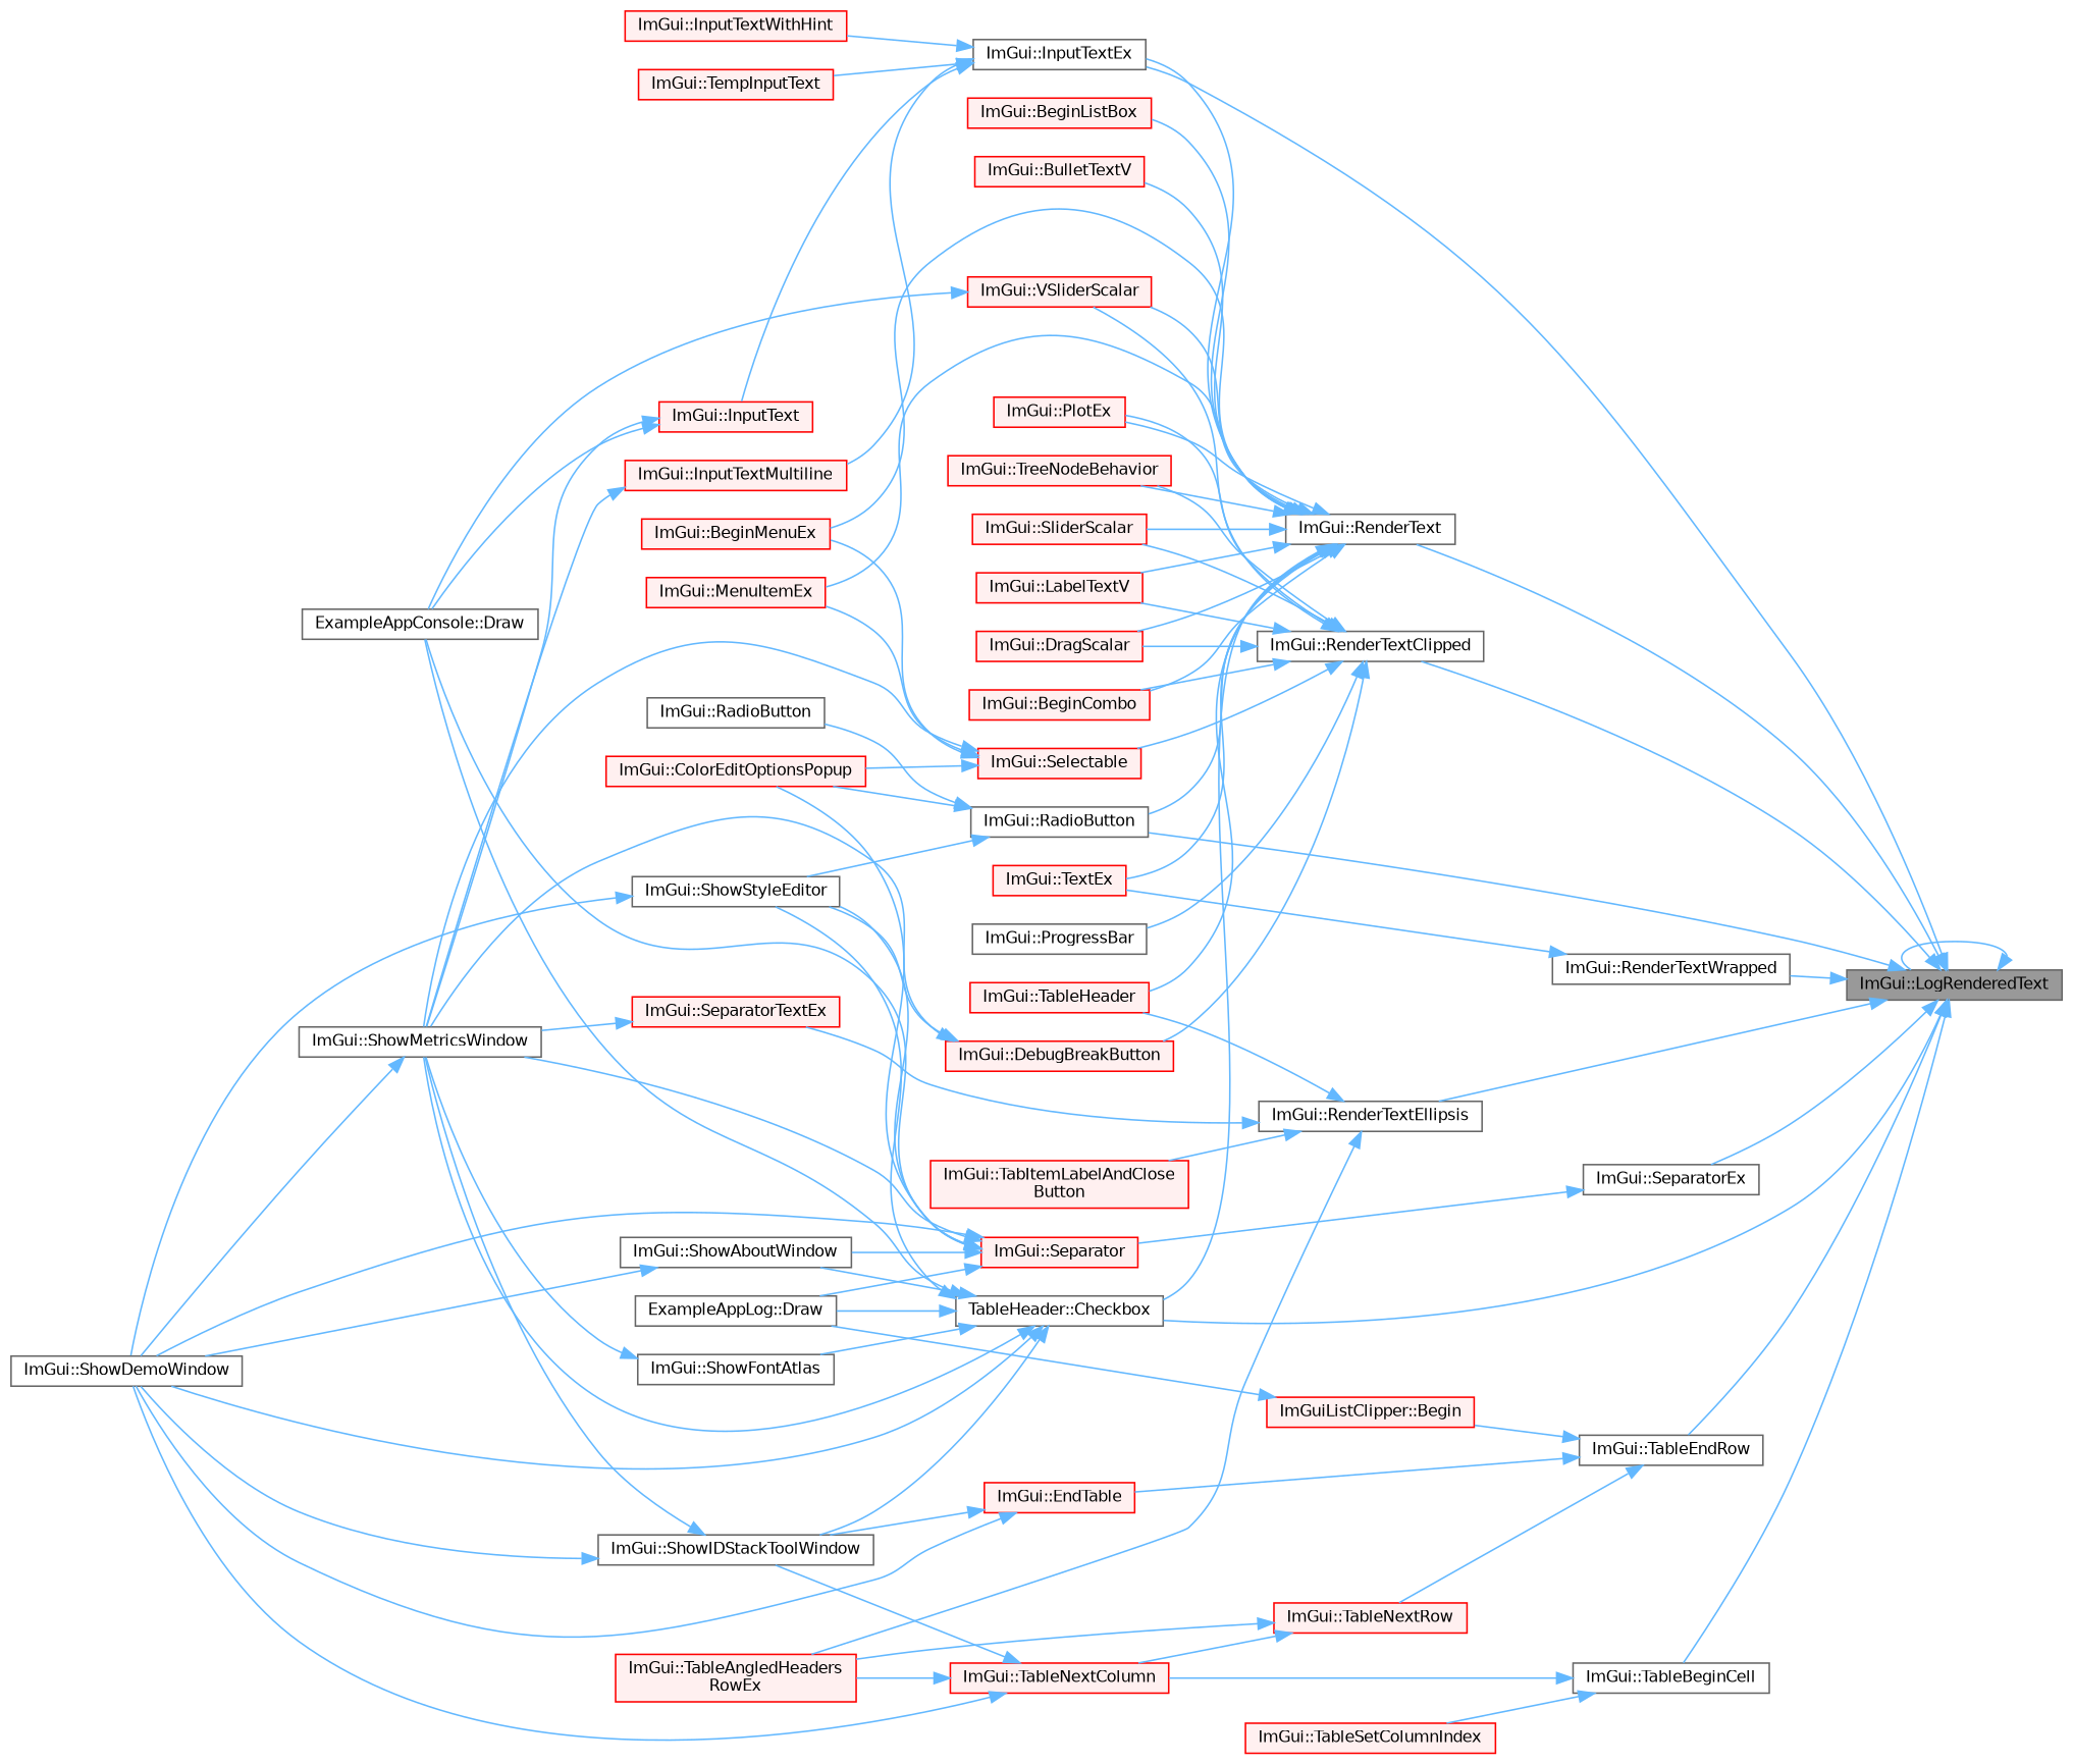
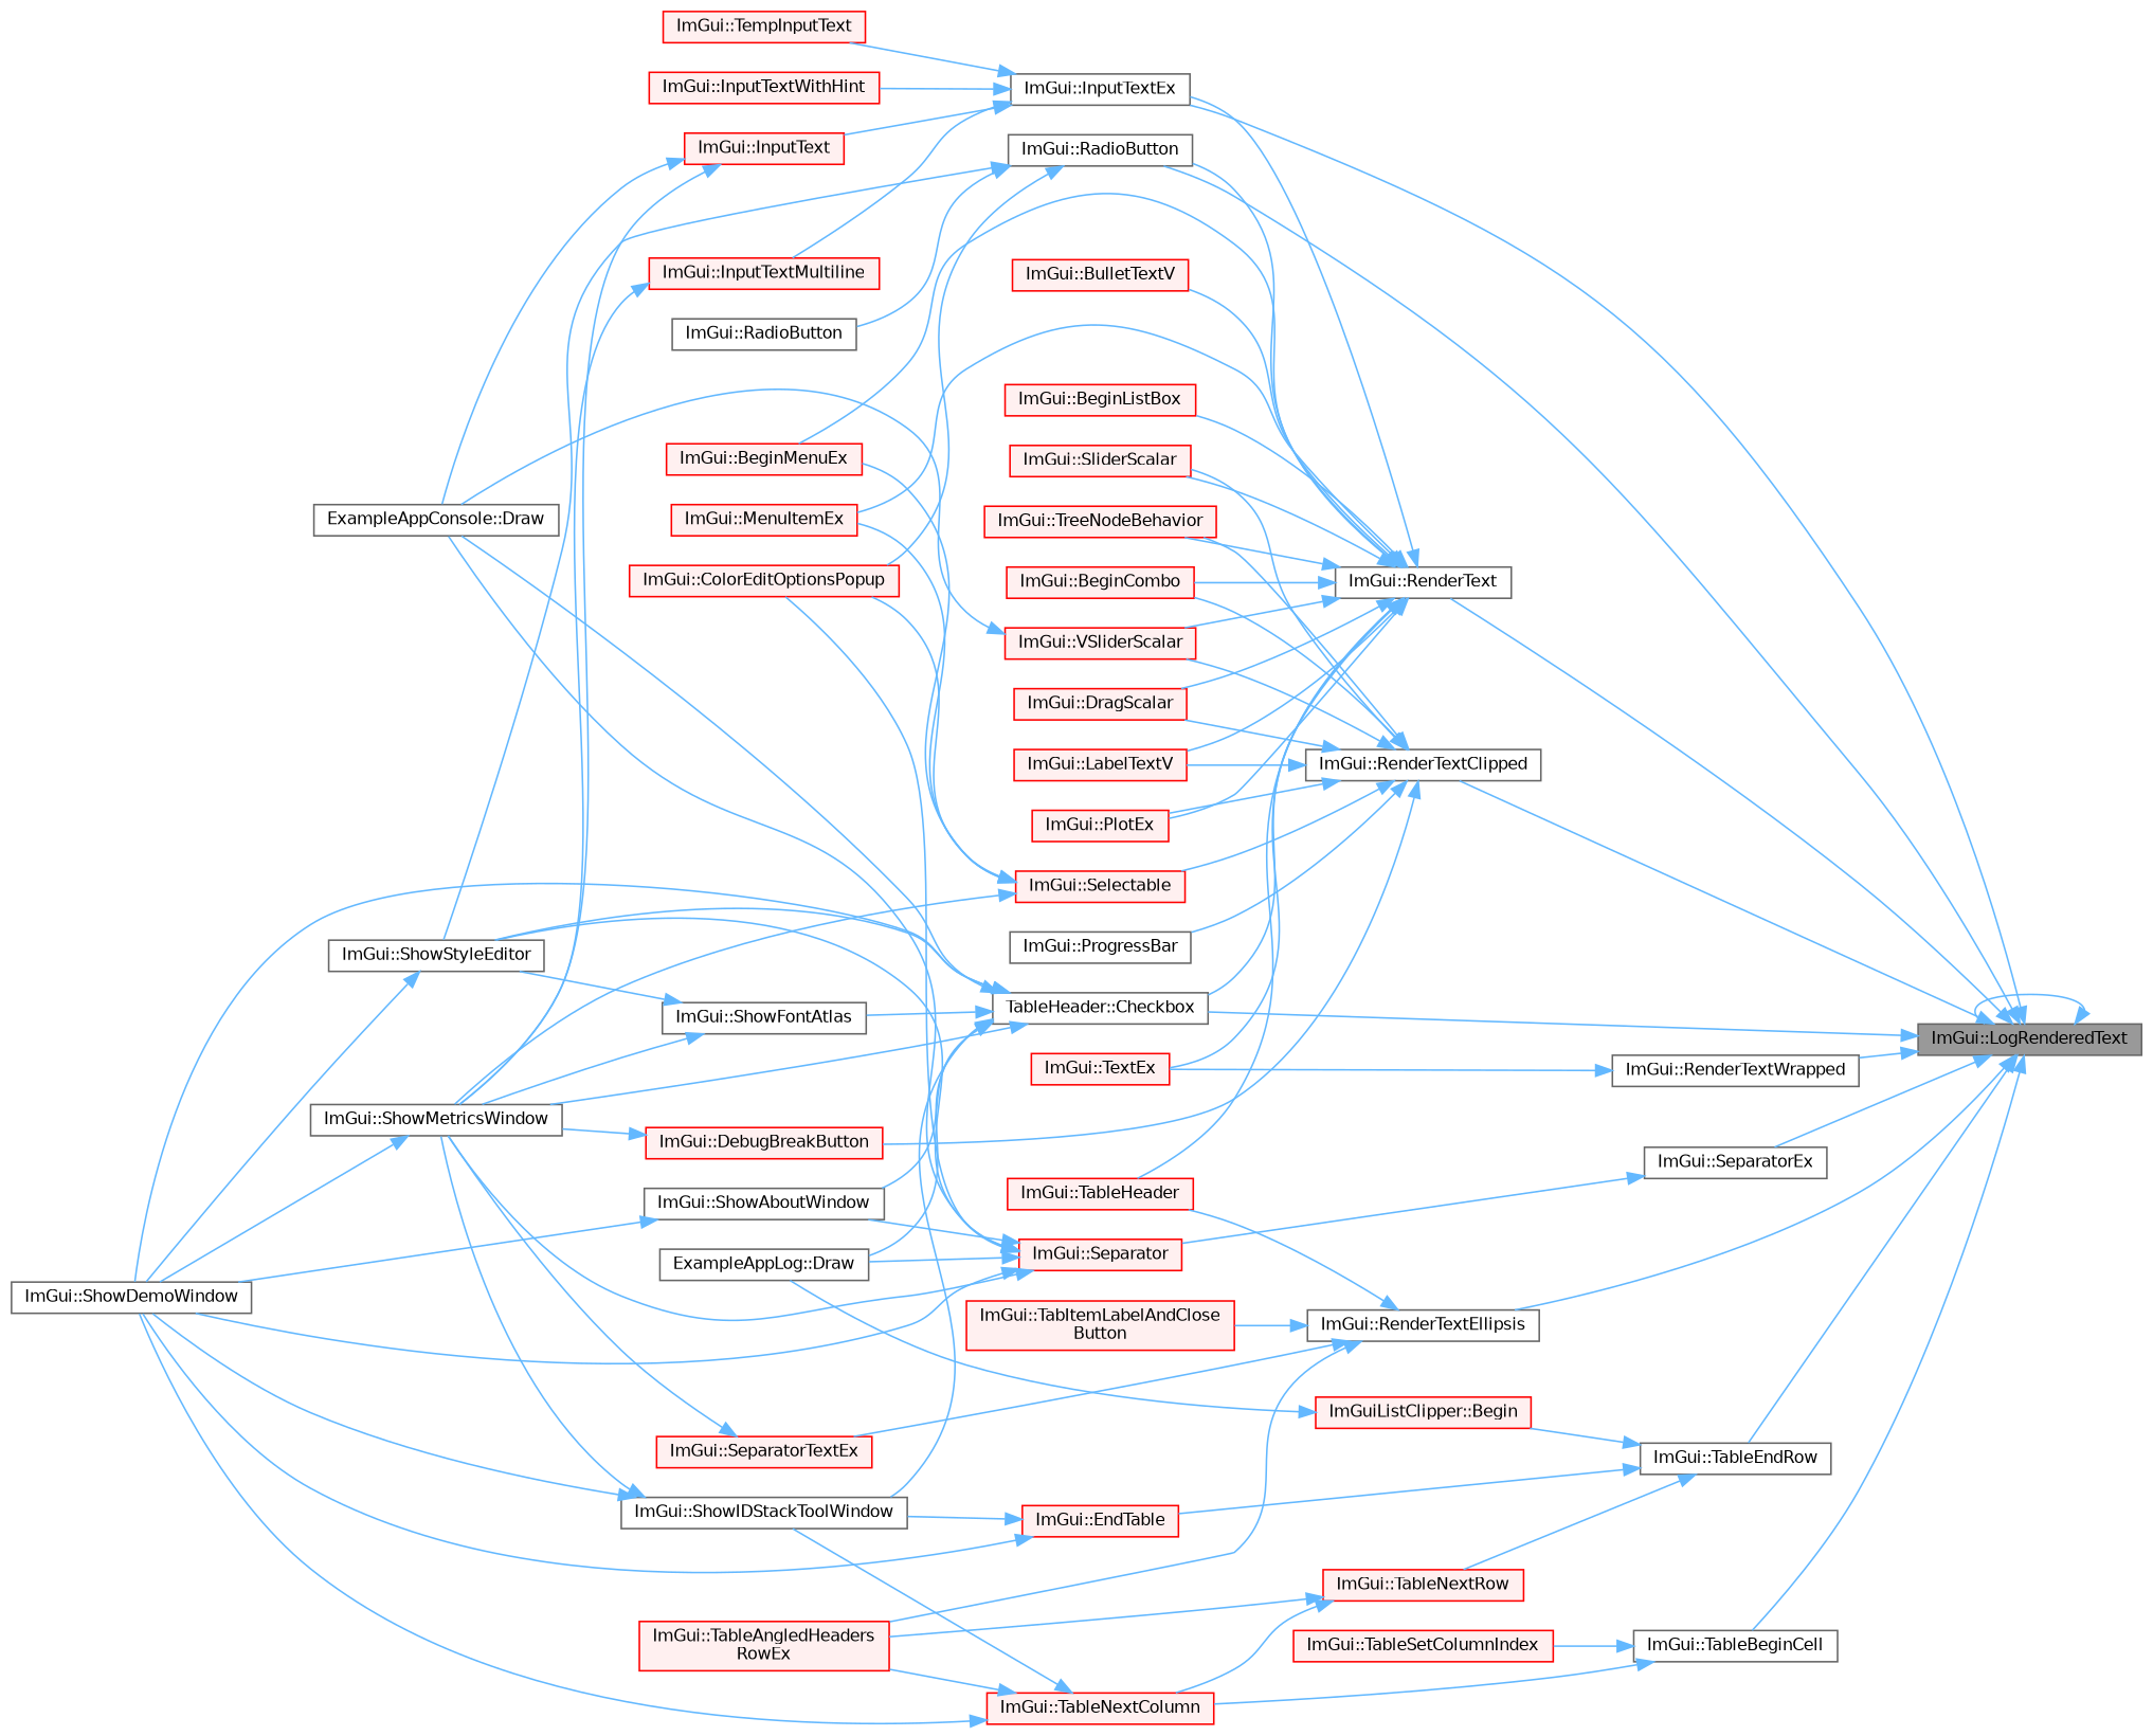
  digraph {
    rankdir=RL
    node [color=red fillcolor="#FFF0F0" fontname=Helvetica fontsize=10 shape=box style=filled]
    edge [color=steelblue1 dir=back fontname=Helvetica fontsize=10 labelfontname=Helvetica labelfontsize=10 style=solid]
    n1 [color=gray40 fillcolor=grey60 fontcolor=black height=0.2 label="ImGui::LogRenderedText" width=0.4]
    n2 [color=grey40 fillcolor=white height=0.2 label="TableHeader::Checkbox" width=0.4]
    n3 [color=grey40 fillcolor=white height=0.2 label="ImGui::InputTextEx" width=0.4]
    n4 [color=grey40 fillcolor=white height=0.2 label="ImGui::RadioButton" width=0.4]
    n5 [color=grey40 fillcolor=white height=0.2 label="ImGui::RenderText" width=0.4]
    n6 [color=grey40 fillcolor=white height=0.2 label="ImGui::RenderTextClipped" width=0.4]
    n7 [color=grey40 fillcolor=white height=0.2 label="ImGui::RenderTextEllipsis" width=0.4]
    n8 [color=grey40 fillcolor=white height=0.2 label="ImGui::RenderTextWrapped" width=0.4]
    n9 [color=grey40 fillcolor=white height=0.2 label="ImGui::SeparatorEx" width=0.4]
    n10 [color=grey40 fillcolor=white height=0.2 label="ImGui::TableBeginCell" width=0.4]
    n11 [color=grey40 fillcolor=white height=0.2 label="ImGui::TableEndRow" width=0.4]
    n12 [color=grey40 fillcolor=white height=0.2 label="ExampleAppConsole::Draw" width=0.4]
    n13 [color=grey40 fillcolor=white height=0.2 label="ExampleAppLog::Draw" width=0.4]
    n14 [color=grey40 fillcolor=white height=0.2 label="ImGui::ShowAboutWindow" width=0.4]
    n15 [color=grey40 fillcolor=white height=0.2 label="ImGui::ShowDemoWindow" width=0.4]
    n16 [color=grey40 fillcolor=white height=0.2 label="ImGui::ShowFontAtlas" width=0.4]
    n17 [color=grey40 fillcolor=white height=0.2 label="ImGui::ShowMetricsWindow" width=0.4]
    n18 [color=grey40 fillcolor=white height=0.2 label="ImGui::ShowStyleEditor" width=0.4]
    n19 [color=grey40 fillcolor=white height=0.2 label="ImGui::ShowIDStackToolWindow" width=0.4]
    n20 [height=0.2 label="ImGui::InputText" width=0.4]
    n21 [height=0.2 label="ImGui::InputTextMultiline" width=0.4]
    n22 [height=0.2 label="ImGui::InputTextWithHint" width=0.4]
    n23 [height=0.2 label="ImGui::TempInputText" width=0.4]
    n24 [height=0.2 label="ImGui::ColorEditOptionsPopup" width=0.4]
    n25 [color=grey40 fillcolor=white height=0.2 label="ImGui::RadioButton" width=0.4]
    n26 [height=0.2 label="ImGui::BeginCombo" width=0.4]
    n27 [height=0.2 label="ImGui::BeginListBox" width=0.4]
    n28 [height=0.2 label="ImGui::BeginMenuEx" width=0.4]
    n29 [height=0.2 label="ImGui::BulletTextV" width=0.4]
    n30 [height=0.2 label="ImGui::DragScalar" width=0.4]
    n31 [height=0.2 label="ImGui::LabelTextV" width=0.4]
    n32 [height=0.2 label="ImGui::MenuItemEx" width=0.4]
    n33 [height=0.2 label="ImGui::PlotEx" width=0.4]
    n34 [height=0.2 label="ImGui::SliderScalar" width=0.4]
    n35 [height=0.2 label="ImGui::TableHeader" width=0.4]
    n36 [height=0.2 label="ImGui::TextEx" width=0.4]
    n37 [height=0.2 label="ImGui::TreeNodeBehavior" width=0.4]
    n38 [height=0.2 label="ImGui::VSliderScalar" width=0.4]
    n39 [height=0.2 label="ImGui::DebugBreakButton" width=0.4]
    n40 [color=grey40 fillcolor=white height=0.2 label="ImGui::ProgressBar" width=0.4]
    n41 [height=0.2 label="ImGui::Selectable" width=0.4]
    n42 [height=0.2 label="ImGui::SeparatorTextEx" width=0.4]
    n43 [height=0.2 label="ImGui::TabItemLabelAndClose\lButton" width=0.4]
    n44 [height=0.2 label="ImGui::TableAngledHeaders\lRowEx" width=0.4]
    n45 [height=0.2 label="ImGui::Separator" width=0.4]
    n46 [height=0.2 label="ImGui::TableNextColumn" width=0.4]
    n47 [height=0.2 label="ImGui::TableSetColumnIndex" width=0.4]
    n48 [height=0.2 label="ImGuiListClipper::Begin" width=0.4]
    n49 [height=0.2 label="ImGui::EndTable" width=0.4]
    n50 [height=0.2 label="ImGui::TableNextRow" width=0.4]
    n1 -> n1
    n1 -> n2
    n1 -> n3
    n1 -> n4
    n1 -> n5
    n1 -> n6
    n1 -> n7
    n1 -> n8
    n1 -> n9
    n1 -> n10
    n1 -> n11
    n2 -> n12
    n2 -> n13
    n2 -> n14
    n2 -> n15
    n2 -> n16
    n2 -> n17
    n2 -> n18
    n2 -> n19
    n3 -> n20
    n3 -> n21
    n3 -> n22
    n3 -> n23
    n4 -> n18
    n4 -> n24
    n4 -> n25
    n5 -> n2
    n5 -> n3
    n5 -> n4
    n5 -> n26
    n5 -> n27
    n5 -> n28
    n5 -> n29
    n5 -> n30
    n5 -> n31
    n5 -> n32
    n5 -> n33
    n5 -> n34
    n5 -> n35
    n5 -> n36
    n5 -> n37
    n5 -> n38
    n6 -> n26
    n6 -> n30
    n6 -> n31
    n6 -> n33
    n6 -> n34
    n6 -> n37
    n6 -> n38
    n6 -> n39
    n6 -> n40
    n6 -> n41
    n7 -> n35
    n7 -> n42
    n7 -> n43
    n7 -> n44
    n8 -> n36
    n9 -> n45
    n10 -> n46
    n10 -> n47
    n11 -> n48
    n11 -> n49
    n11 -> n50
    n14 -> n15
    n16 -> n17
-   n39 -> n18
+   n16 -> n18
    n17 -> n15
    n18 -> n15
    n19 -> n15
    n19 -> n17
    n20 -> n12
    n20 -> n17
    n21 -> n17
    n38 -> n12
    n39 -> n17
    n41 -> n17
    n41 -> n24
    n41 -> n28
    n41 -> n32
    n42 -> n17
    n45 -> n12
    n45 -> n13
    n45 -> n14
    n45 -> n15
    n45 -> n17
    n45 -> n18
    n45 -> n24
    n46 -> n15
    n46 -> n19
    n46 -> n44
    n48 -> n13
    n49 -> n15
    n49 -> n19
    n50 -> n44
    n50 -> n46
  }
